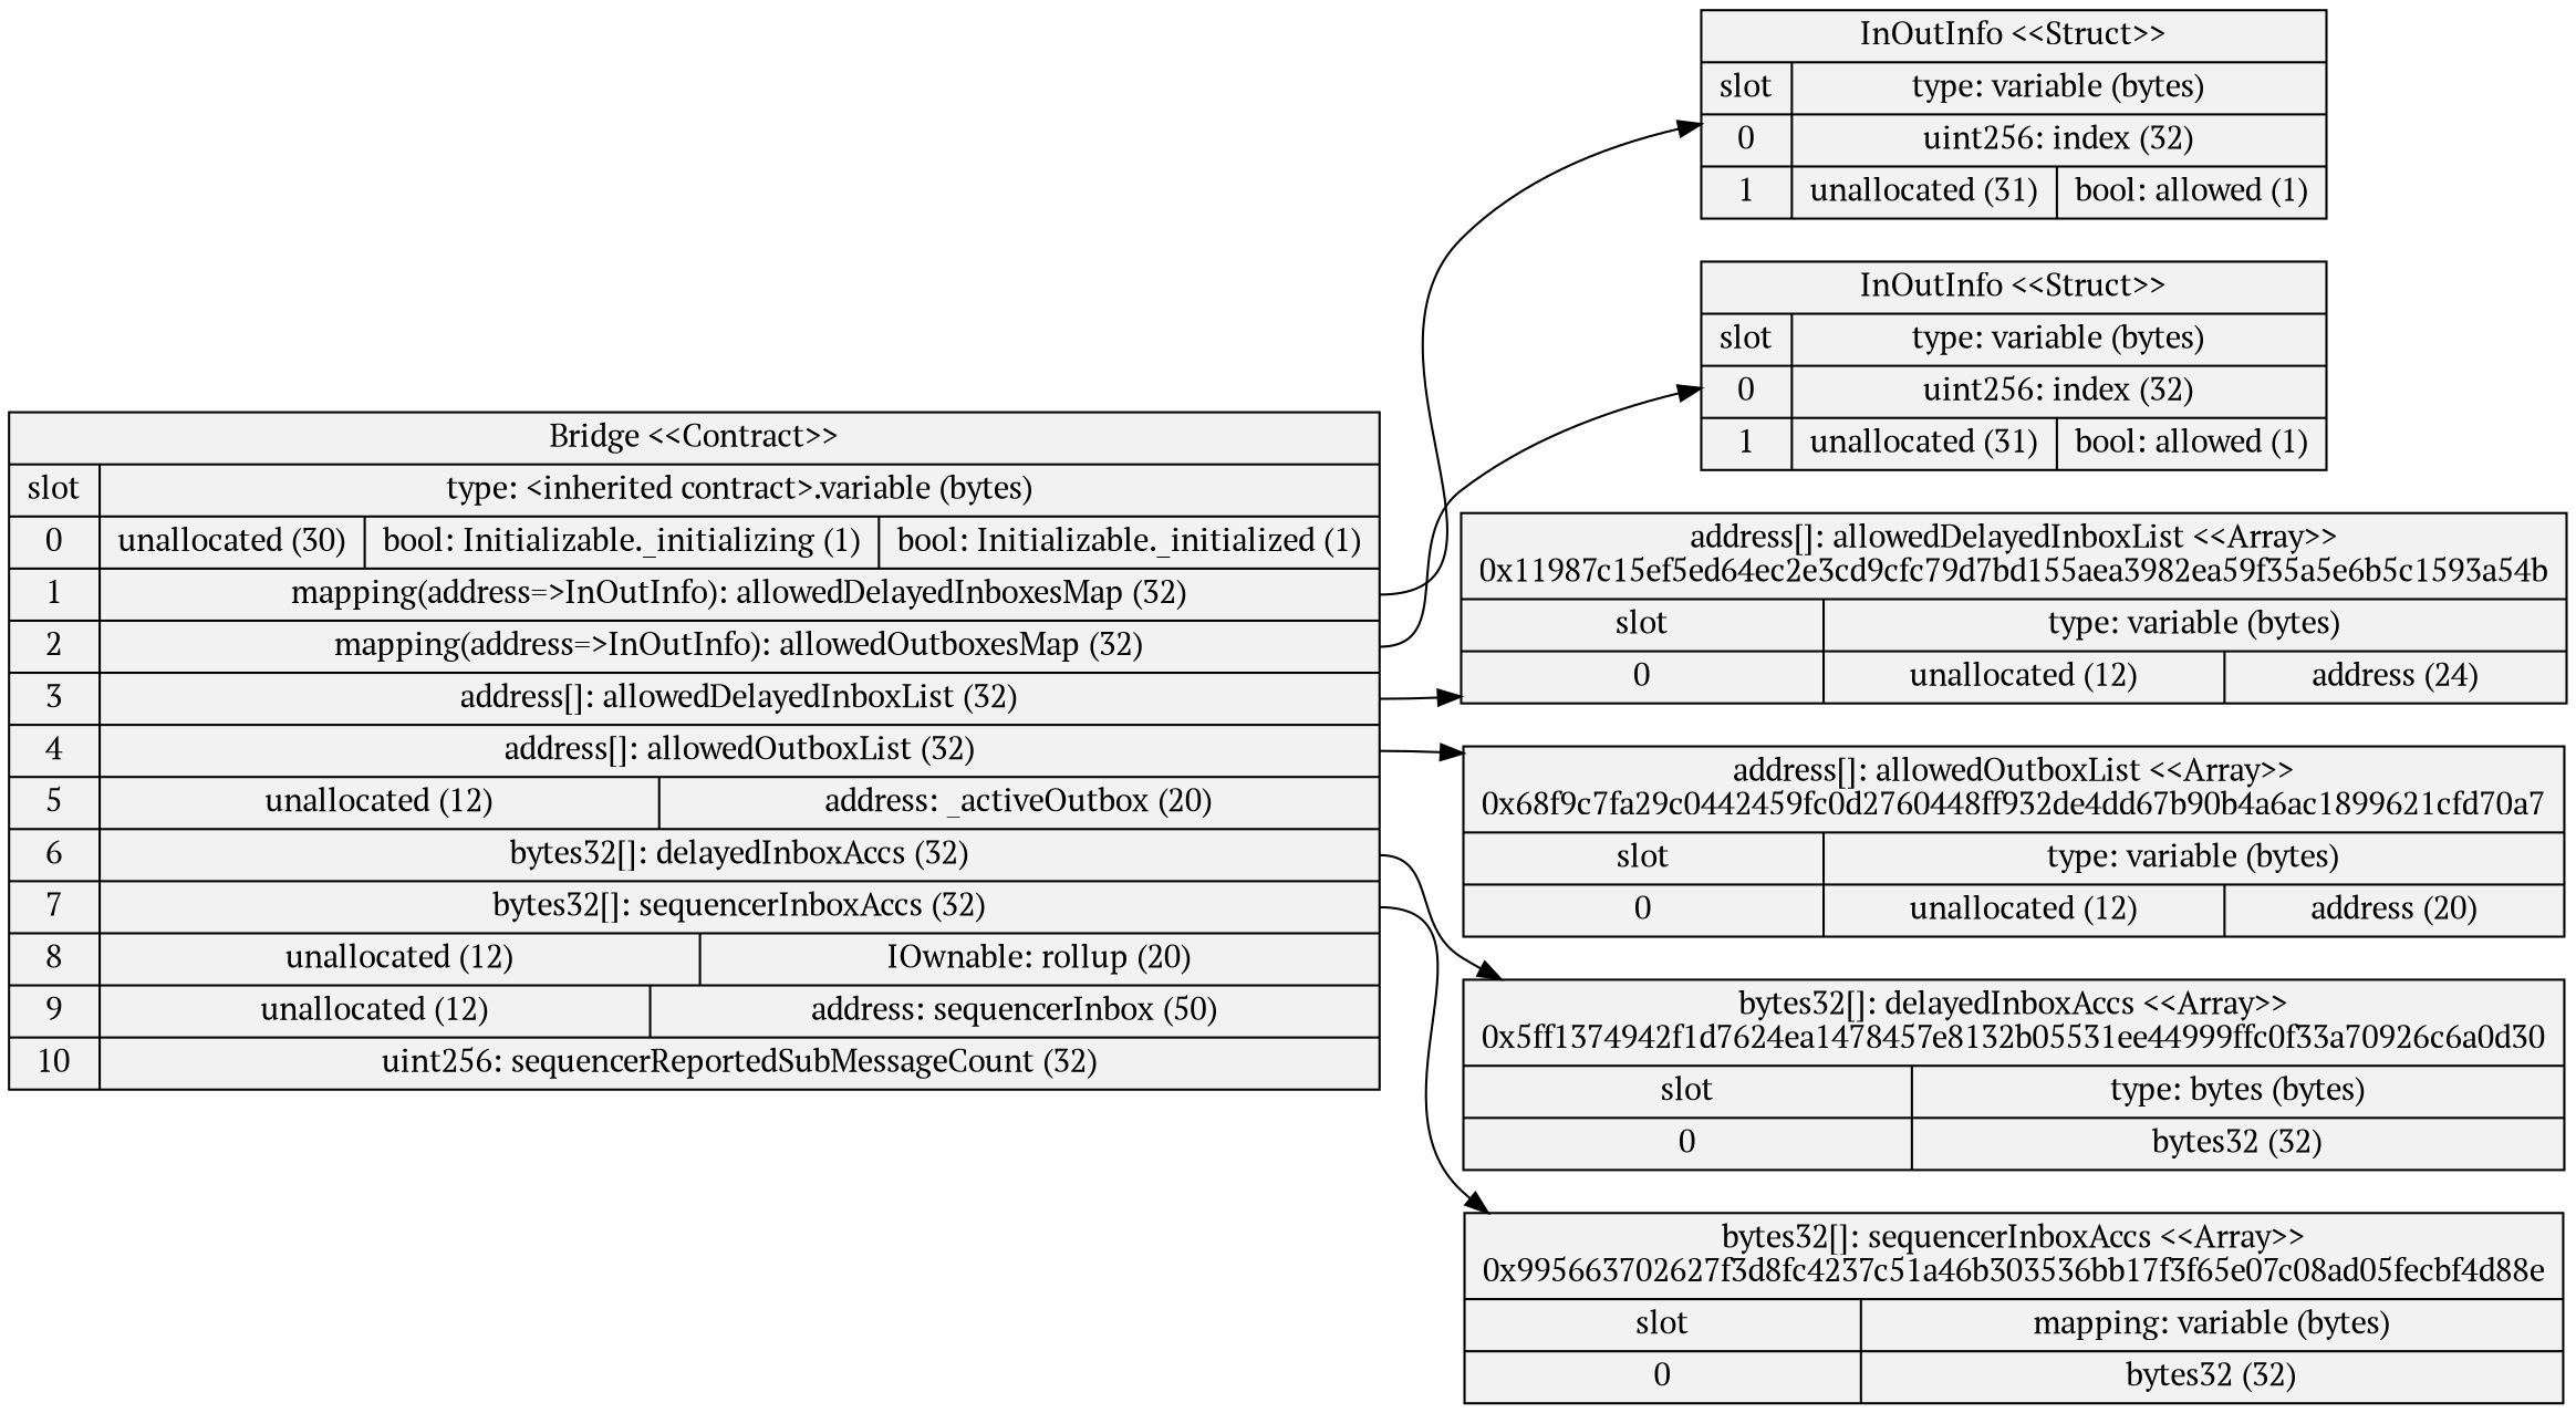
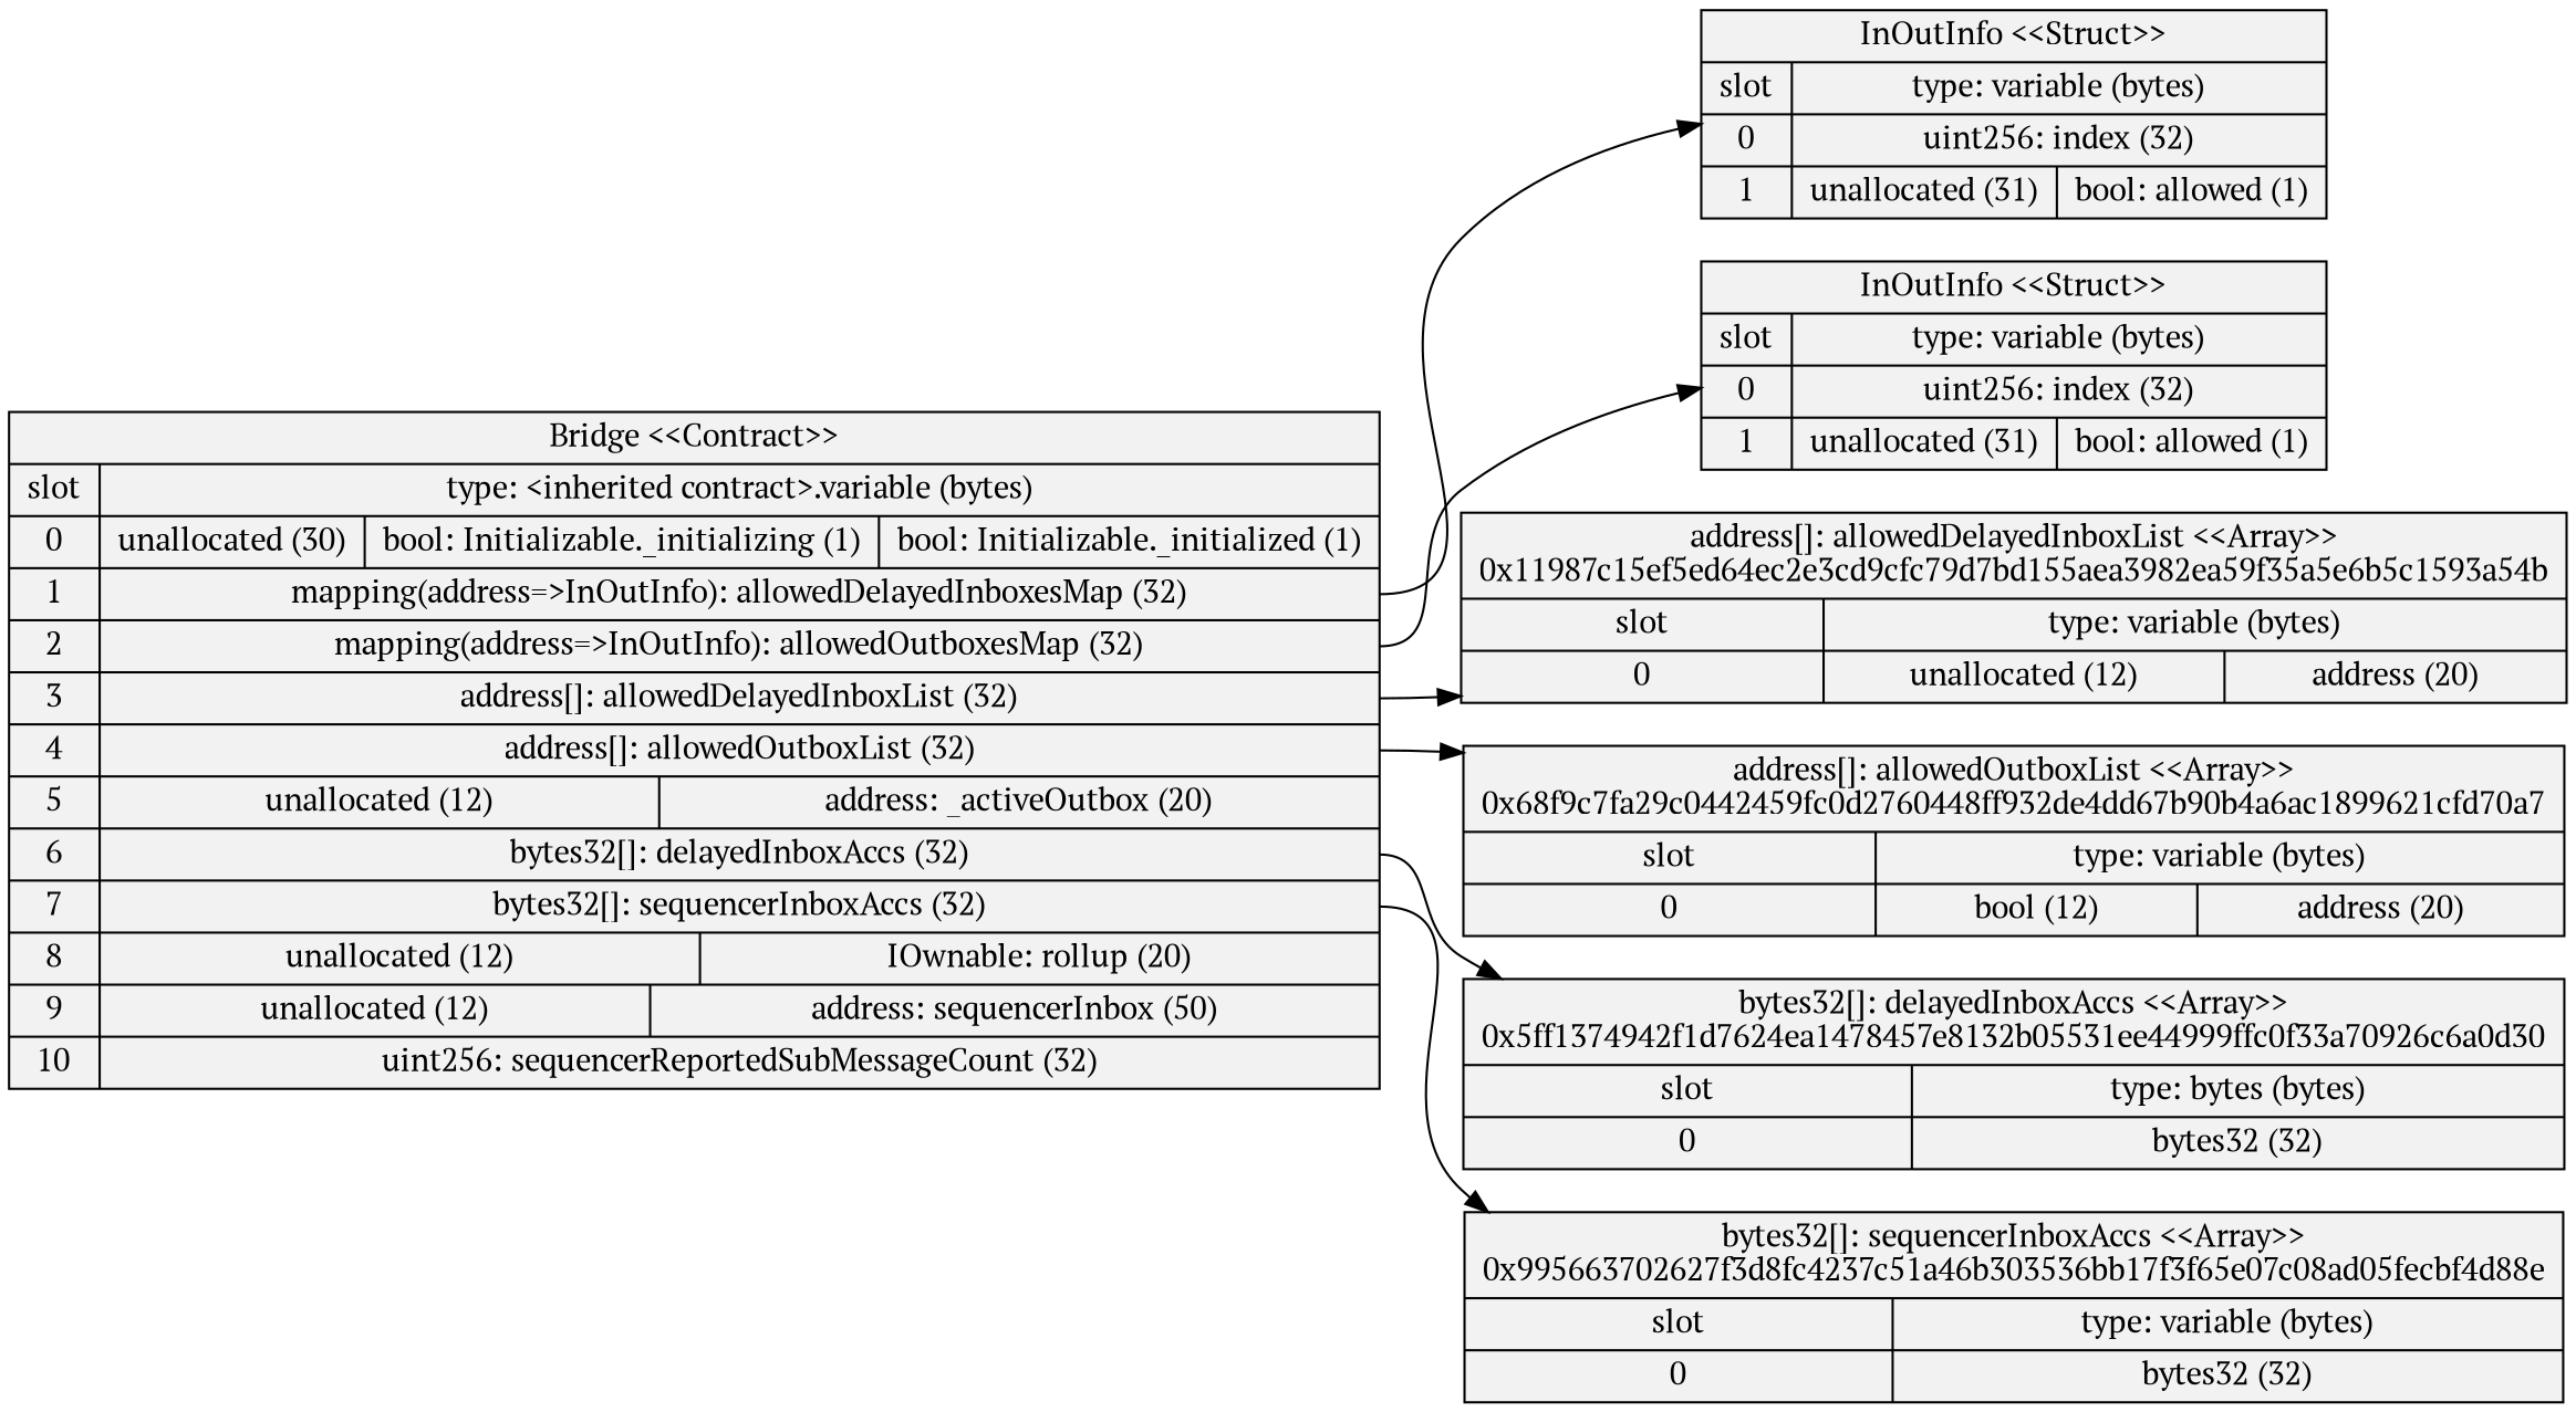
  digraph {
    arrowhead=open
    color=black
    fontname="PT Serif"
    rankdir=LR
    node [fillcolor=gray95 fontname="PT Serif" shape=record style=filled]
    edge [fontname="PT Serif"]
    n1 [label="Bridge \<\<Contract\>\>\n | {{ slot| 0 | 1 | 2 | 3 | 4 | 5 | 6 | 7 | 8 | 9 | 10 } | { type: \<inherited contract\>.variable (bytes) | {  unallocated (30)  |  bool: Initializable._initializing (1)  |  bool: Initializable._initialized (1) } | { <5> mapping\(address=\>InOutInfo\): allowedDelayedInboxesMap (32) } | { <8> mapping\(address=\>InOutInfo\): allowedOutboxesMap (32) } | { <10> address[]: allowedDelayedInboxList (32) } | { <12> address[]: allowedOutboxList (32) } | {  unallocated (12)  |  address: _activeOutbox (20) } | { <15> bytes32[]: delayedInboxAccs (32) } | { <17> bytes32[]: sequencerInboxAccs (32) } | {  unallocated (12)  |  IOwnable: rollup (20) } | {  unallocated (12)  |  address: sequencerInbox (50) } | {  uint256: sequencerReportedSubMessageCount (32) }}}"]
    n2 [label="InOutInfo \<\<Struct\>\>\n | {{ slot| 0 | 1 } | { type: variable (bytes) | {  uint256: index (32) } | {  unallocated (31)  |  bool: allowed (1) }}}"]
    n3 [label="InOutInfo \<\<Struct\>\>\n | {{ slot| 0 | 1 } | { type: variable (bytes) | {  uint256: index (32) } | {  unallocated (31)  |  bool: allowed (1) }}}"]
-   n4 [label="address[]: allowedDelayedInboxList \<\<Array\>\>\n0x11987c15ef5ed64ec2e3cd9cfc79d7bd155aea3982ea59f35a5e6b5c1593a54b | {{ slot| 0 } | { type: variable (bytes) | {  unallocated (12)  |  address (24) }}}"]
-   n5 [label="address[]: allowedOutboxList \<\<Array\>\>\n0x68f9c7fa29c0442459fc0d2760448ff932de4dd67b90b4a6ac1899621cfd70a7 | {{ slot| 0 } | { type: variable (bytes) | {  unallocated (12)  |  address (20) }}}"]
+   n4 [label="address[]: allowedDelayedInboxList \<\<Array\>\>\n0x11987c15ef5ed64ec2e3cd9cfc79d7bd155aea3982ea59f35a5e6b5c1593a54b | {{ slot| 0 } | { type: variable (bytes) | {  unallocated (12)  |  address (20) }}}"]
+   n5 [label="address[]: allowedOutboxList \<\<Array\>\>\n0x68f9c7fa29c0442459fc0d2760448ff932de4dd67b90b4a6ac1899621cfd70a7 | {{ slot| 0 } | { type: variable (bytes) | {  bool (12)  |  address (20) }}}"]
    n6 [label="bytes32[]: delayedInboxAccs \<\<Array\>\>\n0x5ff1374942f1d7624ea1478457e8132b05531ee44999ffc0f33a70926c6a0d30 | {{ slot| 0 } | { type: bytes (bytes) | {  bytes32 (32) }}}"]
-   n7 [label="bytes32[]: sequencerInboxAccs \<\<Array\>\>\n0x995663702627f3d8fc4237c51a46b303536bb17f3f65e07c08ad05fecbf4d88e | {{ slot| 0 } | { mapping: variable (bytes) | {  bytes32 (32) }}}"]
+   n7 [label="bytes32[]: sequencerInboxAccs \<\<Array\>\>\n0x995663702627f3d8fc4237c51a46b303536bb17f3f65e07c08ad05fecbf4d88e | {{ slot| 0 } | { type: variable (bytes) | {  bytes32 (32) }}}"]
    n1 -> n2 [tailport=5]
    n1 -> n3 [tailport=8]
    n1 -> n4 [tailport=10]
    n1 -> n5 [tailport=12]
    n1 -> n6 [tailport=15]
    n1 -> n7 [tailport=17]
  }
